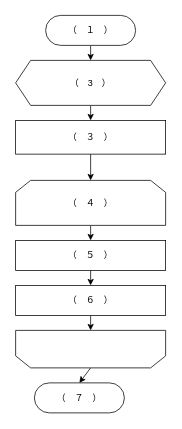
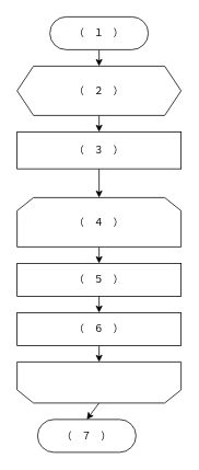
  <mxCell id="0" />
  <mxCell id="1" parent="0" />
  <mxCell id="2" style="edgeStyle=none;html=1;exitX=0.5;exitY=1;exitDx=0;exitDy=0;entryX=0.5;entryY=0;entryDx=0;entryDy=0;" edge="1" parent="1" source="3" target="7"><mxGeometry relative="1" as="geometry" /></mxCell>
  <mxCell id="3" value="（　１　）" style="rounded=1;whiteSpace=wrap;html=1;arcSize=50;" vertex="1" parent="1"><mxGeometry x="60" y="20" width="120" height="40" as="geometry" /></mxCell>
  <mxCell id="4" style="edgeStyle=none;html=1;exitX=0.5;exitY=1;exitDx=0;exitDy=0;entryX=0.5;entryY=0;entryDx=0;entryDy=0;" edge="1" parent="1" source="5" target="10"><mxGeometry relative="1" as="geometry" /></mxCell>
  <mxCell id="5" value="（　３　）" style="rounded=0;whiteSpace=wrap;html=1;" vertex="1" parent="1"><mxGeometry x="20" y="160" width="200" height="45" as="geometry" /></mxCell>
  <mxCell id="6" style="edgeStyle=none;html=1;exitX=0.5;exitY=1;exitDx=0;exitDy=0;entryX=0.5;entryY=0;entryDx=0;entryDy=0;" edge="1" parent="1" source="7" target="5"><mxGeometry relative="1" as="geometry" /></mxCell>
- <mxCell id="7" value="（　3　）" style="shape=hexagon;perimeter=hexagonPerimeter2;whiteSpace=wrap;html=1;fixedSize=1;" vertex="1" parent="1"><mxGeometry x="20" y="80" width="200" height="60" as="geometry" /></mxCell>
+ <mxCell id="7" value="（　２　）" style="shape=hexagon;perimeter=hexagonPerimeter2;whiteSpace=wrap;html=1;fixedSize=1;" vertex="1" parent="1"><mxGeometry x="20" y="80" width="200" height="60" as="geometry" /></mxCell>
  <mxCell id="8" value="（　７　）" style="rounded=1;whiteSpace=wrap;html=1;arcSize=50;" vertex="1" parent="1"><mxGeometry x="45" y="510" width="120" height="40" as="geometry" /></mxCell>
  <mxCell id="9" style="edgeStyle=none;html=1;exitX=0.5;exitY=1;exitDx=0;exitDy=0;entryX=0.5;entryY=0;entryDx=0;entryDy=0;" edge="1" parent="1" source="10" target="14"><mxGeometry relative="1" as="geometry" /></mxCell>
  <mxCell id="10" value="（　４　）" style="shape=loopLimit;whiteSpace=wrap;html=1;" vertex="1" parent="1"><mxGeometry x="20" y="240" width="200" height="60" as="geometry" /></mxCell>
  <mxCell id="11" style="edgeStyle=none;html=1;exitX=0.5;exitY=0;exitDx=0;exitDy=0;entryX=0.5;entryY=0;entryDx=0;entryDy=0;" edge="1" parent="1" source="12" target="8"><mxGeometry relative="1" as="geometry" /></mxCell>
  <mxCell id="12" value="" style="shape=loopLimit;whiteSpace=wrap;html=1;rotation=-180;" vertex="1" parent="1"><mxGeometry x="20" y="440" width="200" height="50" as="geometry" /></mxCell>
  <mxCell id="13" style="edgeStyle=none;html=1;exitX=0.5;exitY=1;exitDx=0;exitDy=0;entryX=0.5;entryY=0;entryDx=0;entryDy=0;" edge="1" parent="1" source="14" target="16"><mxGeometry relative="1" as="geometry" /></mxCell>
  <mxCell id="14" value="（　５　）" style="rounded=0;whiteSpace=wrap;html=1;" vertex="1" parent="1"><mxGeometry x="20" y="320" width="200" height="40" as="geometry" /></mxCell>
  <mxCell id="15" style="edgeStyle=none;html=1;exitX=0.5;exitY=1;exitDx=0;exitDy=0;entryX=0.5;entryY=1;entryDx=0;entryDy=0;" edge="1" parent="1" source="16" target="12"><mxGeometry relative="1" as="geometry" /></mxCell>
  <mxCell id="16" value="（　６　）" style="rounded=0;whiteSpace=wrap;html=1;" vertex="1" parent="1"><mxGeometry x="20" y="380" width="200" height="40" as="geometry" /></mxCell>
